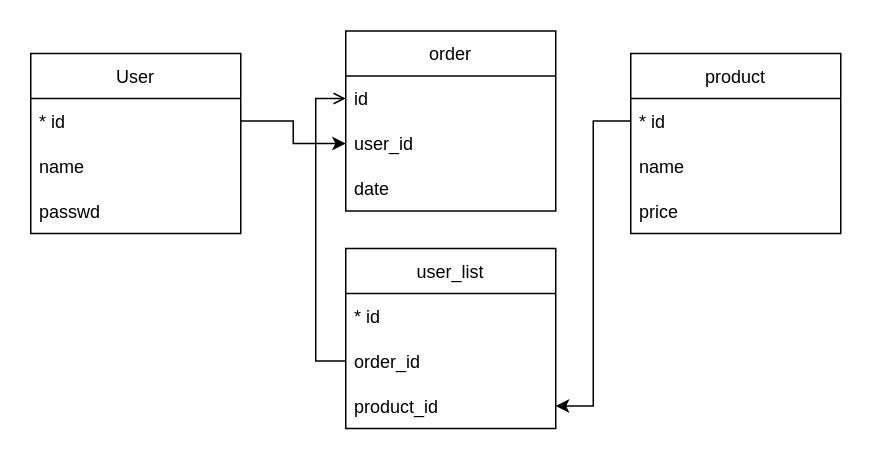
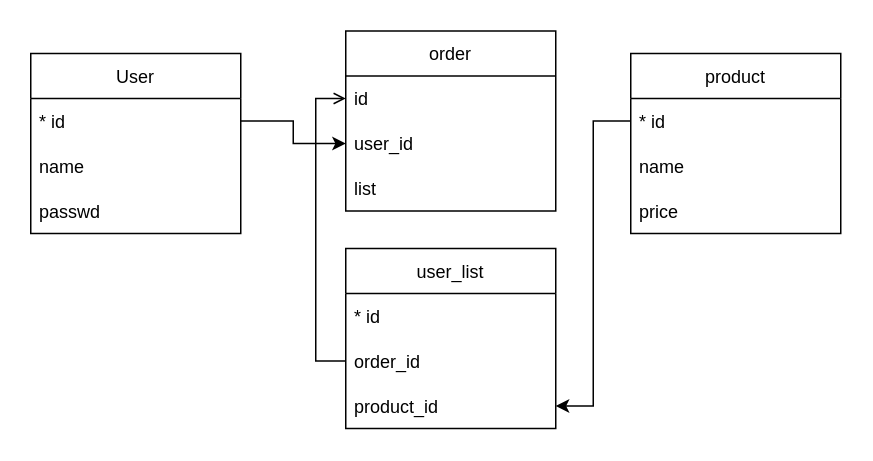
  <mxCell id="0" />
  <mxCell id="1" parent="0" />
  <mxCell id="2" value="User" style="swimlane;fontStyle=0;childLayout=stackLayout;horizontal=1;startSize=30;horizontalStack=0;resizeParent=1;resizeParentMax=0;resizeLast=0;collapsible=1;marginBottom=0;" vertex="1" parent="1"><mxGeometry x="20" y="35" width="140" height="120" as="geometry" /></mxCell>
  <mxCell id="3" value="* id" style="text;strokeColor=none;fillColor=none;align=left;verticalAlign=middle;spacingLeft=4;spacingRight=4;overflow=hidden;points=[[0,0.5],[1,0.5]];portConstraint=eastwest;rotatable=0;" vertex="1" parent="2"><mxGeometry y="30" width="140" height="30" as="geometry" /></mxCell>
  <mxCell id="4" value="name" style="text;strokeColor=none;fillColor=none;align=left;verticalAlign=middle;spacingLeft=4;spacingRight=4;overflow=hidden;points=[[0,0.5],[1,0.5]];portConstraint=eastwest;rotatable=0;" vertex="1" parent="2"><mxGeometry y="60" width="140" height="30" as="geometry" /></mxCell>
  <mxCell id="5" value="passwd" style="text;strokeColor=none;fillColor=none;align=left;verticalAlign=middle;spacingLeft=4;spacingRight=4;overflow=hidden;points=[[0,0.5],[1,0.5]];portConstraint=eastwest;rotatable=0;" vertex="1" parent="2"><mxGeometry y="90" width="140" height="30" as="geometry" /></mxCell>
  <mxCell id="6" value="product" style="swimlane;fontStyle=0;childLayout=stackLayout;horizontal=1;startSize=30;horizontalStack=0;resizeParent=1;resizeParentMax=0;resizeLast=0;collapsible=1;marginBottom=0;" vertex="1" parent="1"><mxGeometry x="420" y="35" width="140" height="120" as="geometry" /></mxCell>
  <mxCell id="7" value="* id" style="text;strokeColor=none;fillColor=none;align=left;verticalAlign=middle;spacingLeft=4;spacingRight=4;overflow=hidden;points=[[0,0.5],[1,0.5]];portConstraint=eastwest;rotatable=0;" vertex="1" parent="6"><mxGeometry y="30" width="140" height="30" as="geometry" /></mxCell>
  <mxCell id="8" value="name" style="text;strokeColor=none;fillColor=none;align=left;verticalAlign=middle;spacingLeft=4;spacingRight=4;overflow=hidden;points=[[0,0.5],[1,0.5]];portConstraint=eastwest;rotatable=0;" vertex="1" parent="6"><mxGeometry y="60" width="140" height="30" as="geometry" /></mxCell>
  <mxCell id="9" value="price" style="text;strokeColor=none;fillColor=none;align=left;verticalAlign=middle;spacingLeft=4;spacingRight=4;overflow=hidden;points=[[0,0.5],[1,0.5]];portConstraint=eastwest;rotatable=0;" vertex="1" parent="6"><mxGeometry y="90" width="140" height="30" as="geometry" /></mxCell>
  <mxCell id="10" value="user_list" style="swimlane;fontStyle=0;childLayout=stackLayout;horizontal=1;startSize=30;horizontalStack=0;resizeParent=1;resizeParentMax=0;resizeLast=0;collapsible=1;marginBottom=0;" vertex="1" parent="1"><mxGeometry x="230" y="165" width="140" height="120" as="geometry" /></mxCell>
  <mxCell id="11" value="* id" style="text;strokeColor=none;fillColor=none;align=left;verticalAlign=middle;spacingLeft=4;spacingRight=4;overflow=hidden;points=[[0,0.5],[1,0.5]];portConstraint=eastwest;rotatable=0;" vertex="1" parent="10"><mxGeometry y="30" width="140" height="30" as="geometry" /></mxCell>
  <mxCell id="12" value="order_id" style="text;strokeColor=none;fillColor=none;align=left;verticalAlign=middle;spacingLeft=4;spacingRight=4;overflow=hidden;points=[[0,0.5],[1,0.5]];portConstraint=eastwest;rotatable=0;" vertex="1" parent="10"><mxGeometry y="60" width="140" height="30" as="geometry" /></mxCell>
  <mxCell id="13" value="product_id" style="text;strokeColor=none;fillColor=none;align=left;verticalAlign=middle;spacingLeft=4;spacingRight=4;overflow=hidden;points=[[0,0.5],[1,0.5]];portConstraint=eastwest;rotatable=0;" vertex="1" parent="10"><mxGeometry y="90" width="140" height="30" as="geometry" /></mxCell>
  <mxCell id="14" style="edgeStyle=orthogonalEdgeStyle;rounded=0;orthogonalLoop=1;jettySize=auto;html=1;exitX=0;exitY=0.5;exitDx=0;exitDy=0;entryX=1;entryY=0.5;entryDx=0;entryDy=0;" edge="1" parent="1" source="7" target="13"><mxGeometry relative="1" as="geometry" /></mxCell>
  <mxCell id="15" value="order" style="swimlane;fontStyle=0;childLayout=stackLayout;horizontal=1;startSize=30;horizontalStack=0;resizeParent=1;resizeParentMax=0;resizeLast=0;collapsible=1;marginBottom=0;" vertex="1" parent="1"><mxGeometry x="230" y="20" width="140" height="120" as="geometry" /></mxCell>
  <mxCell id="16" value="id" style="text;strokeColor=none;fillColor=none;align=left;verticalAlign=middle;spacingLeft=4;spacingRight=4;overflow=hidden;points=[[0,0.5],[1,0.5]];portConstraint=eastwest;rotatable=0;" vertex="1" parent="15"><mxGeometry y="30" width="140" height="30" as="geometry" /></mxCell>
  <mxCell id="17" value="user_id" style="text;strokeColor=none;fillColor=none;align=left;verticalAlign=middle;spacingLeft=4;spacingRight=4;overflow=hidden;points=[[0,0.5],[1,0.5]];portConstraint=eastwest;rotatable=0;" vertex="1" parent="15"><mxGeometry y="60" width="140" height="30" as="geometry" /></mxCell>
- <mxCell id="18" value="date" style="text;strokeColor=none;fillColor=none;align=left;verticalAlign=middle;spacingLeft=4;spacingRight=4;overflow=hidden;points=[[0,0.5],[1,0.5]];portConstraint=eastwest;rotatable=0;" vertex="1" parent="15"><mxGeometry y="90" width="140" height="30" as="geometry" /></mxCell>
+ <mxCell id="18" value="list" style="text;strokeColor=none;fillColor=none;align=left;verticalAlign=middle;spacingLeft=4;spacingRight=4;overflow=hidden;points=[[0,0.5],[1,0.5]];portConstraint=eastwest;rotatable=0;" vertex="1" parent="15"><mxGeometry y="90" width="140" height="30" as="geometry" /></mxCell>
  <mxCell id="19" style="edgeStyle=orthogonalEdgeStyle;rounded=0;orthogonalLoop=1;jettySize=auto;html=1;entryX=0;entryY=0.5;entryDx=0;entryDy=0;endArrow=open;" edge="1" parent="1" source="12" target="16"><mxGeometry relative="1" as="geometry"><mxPoint x="200" y="125" as="targetPoint" /></mxGeometry></mxCell>
  <mxCell id="20" style="edgeStyle=orthogonalEdgeStyle;rounded=0;orthogonalLoop=1;jettySize=auto;html=1;entryX=0;entryY=0.5;entryDx=0;entryDy=0;" edge="1" parent="1" source="3" target="17"><mxGeometry relative="1" as="geometry" /></mxCell>
